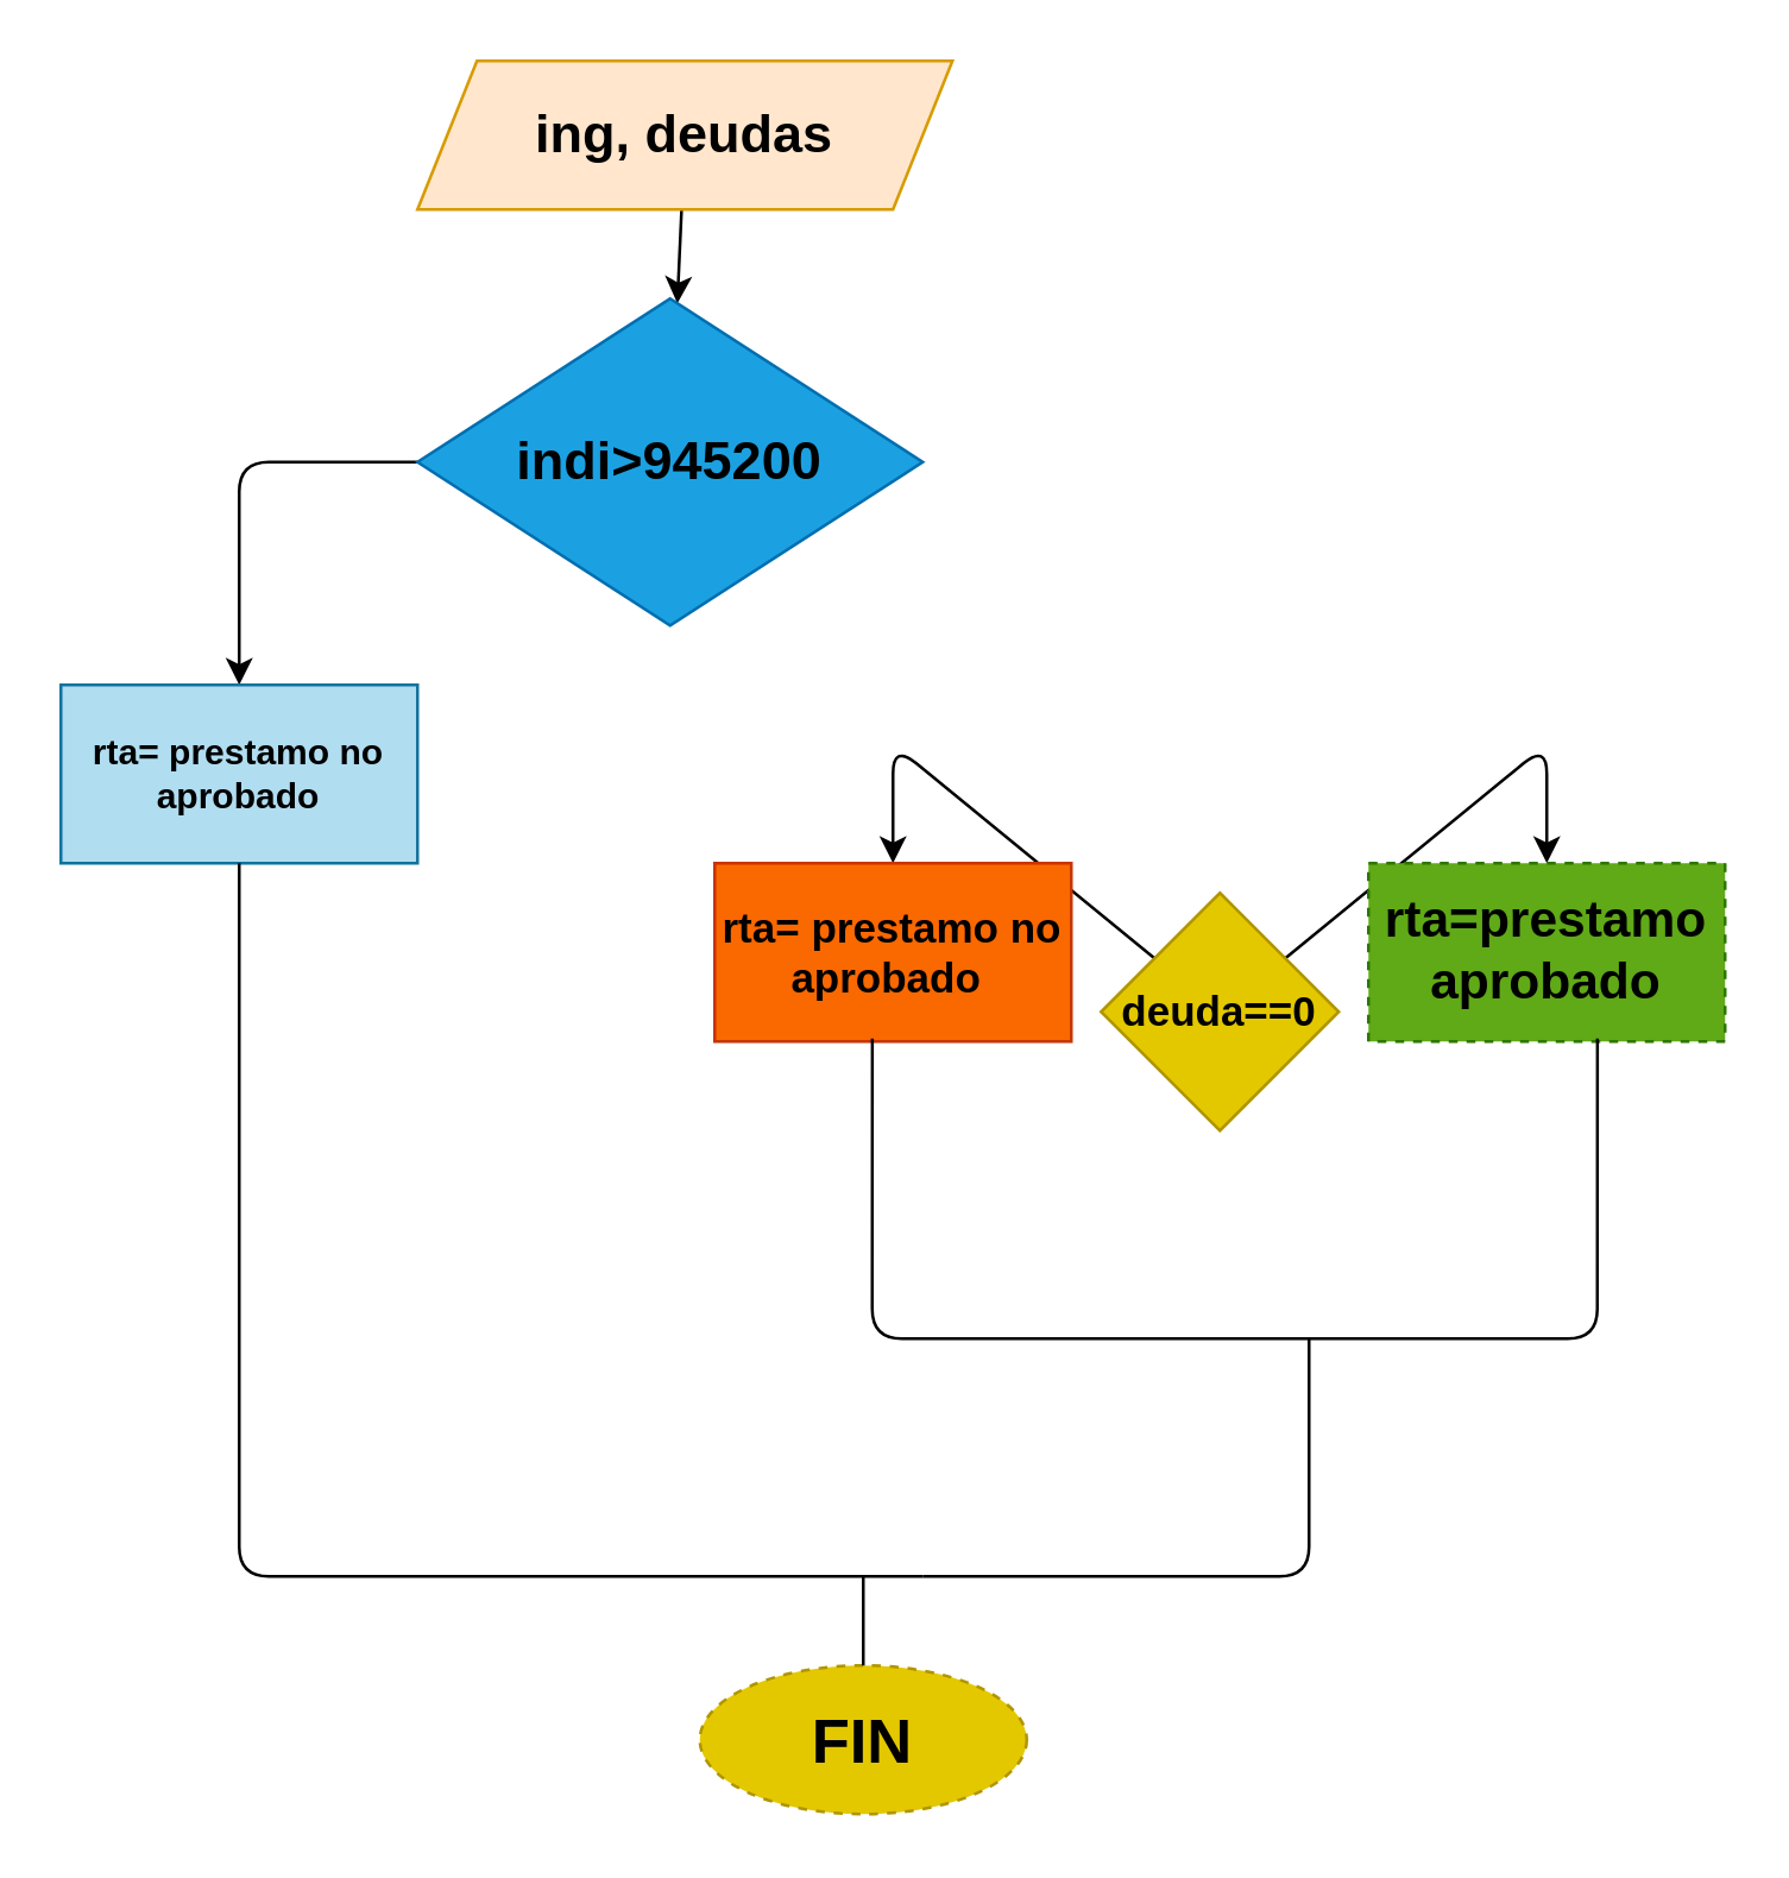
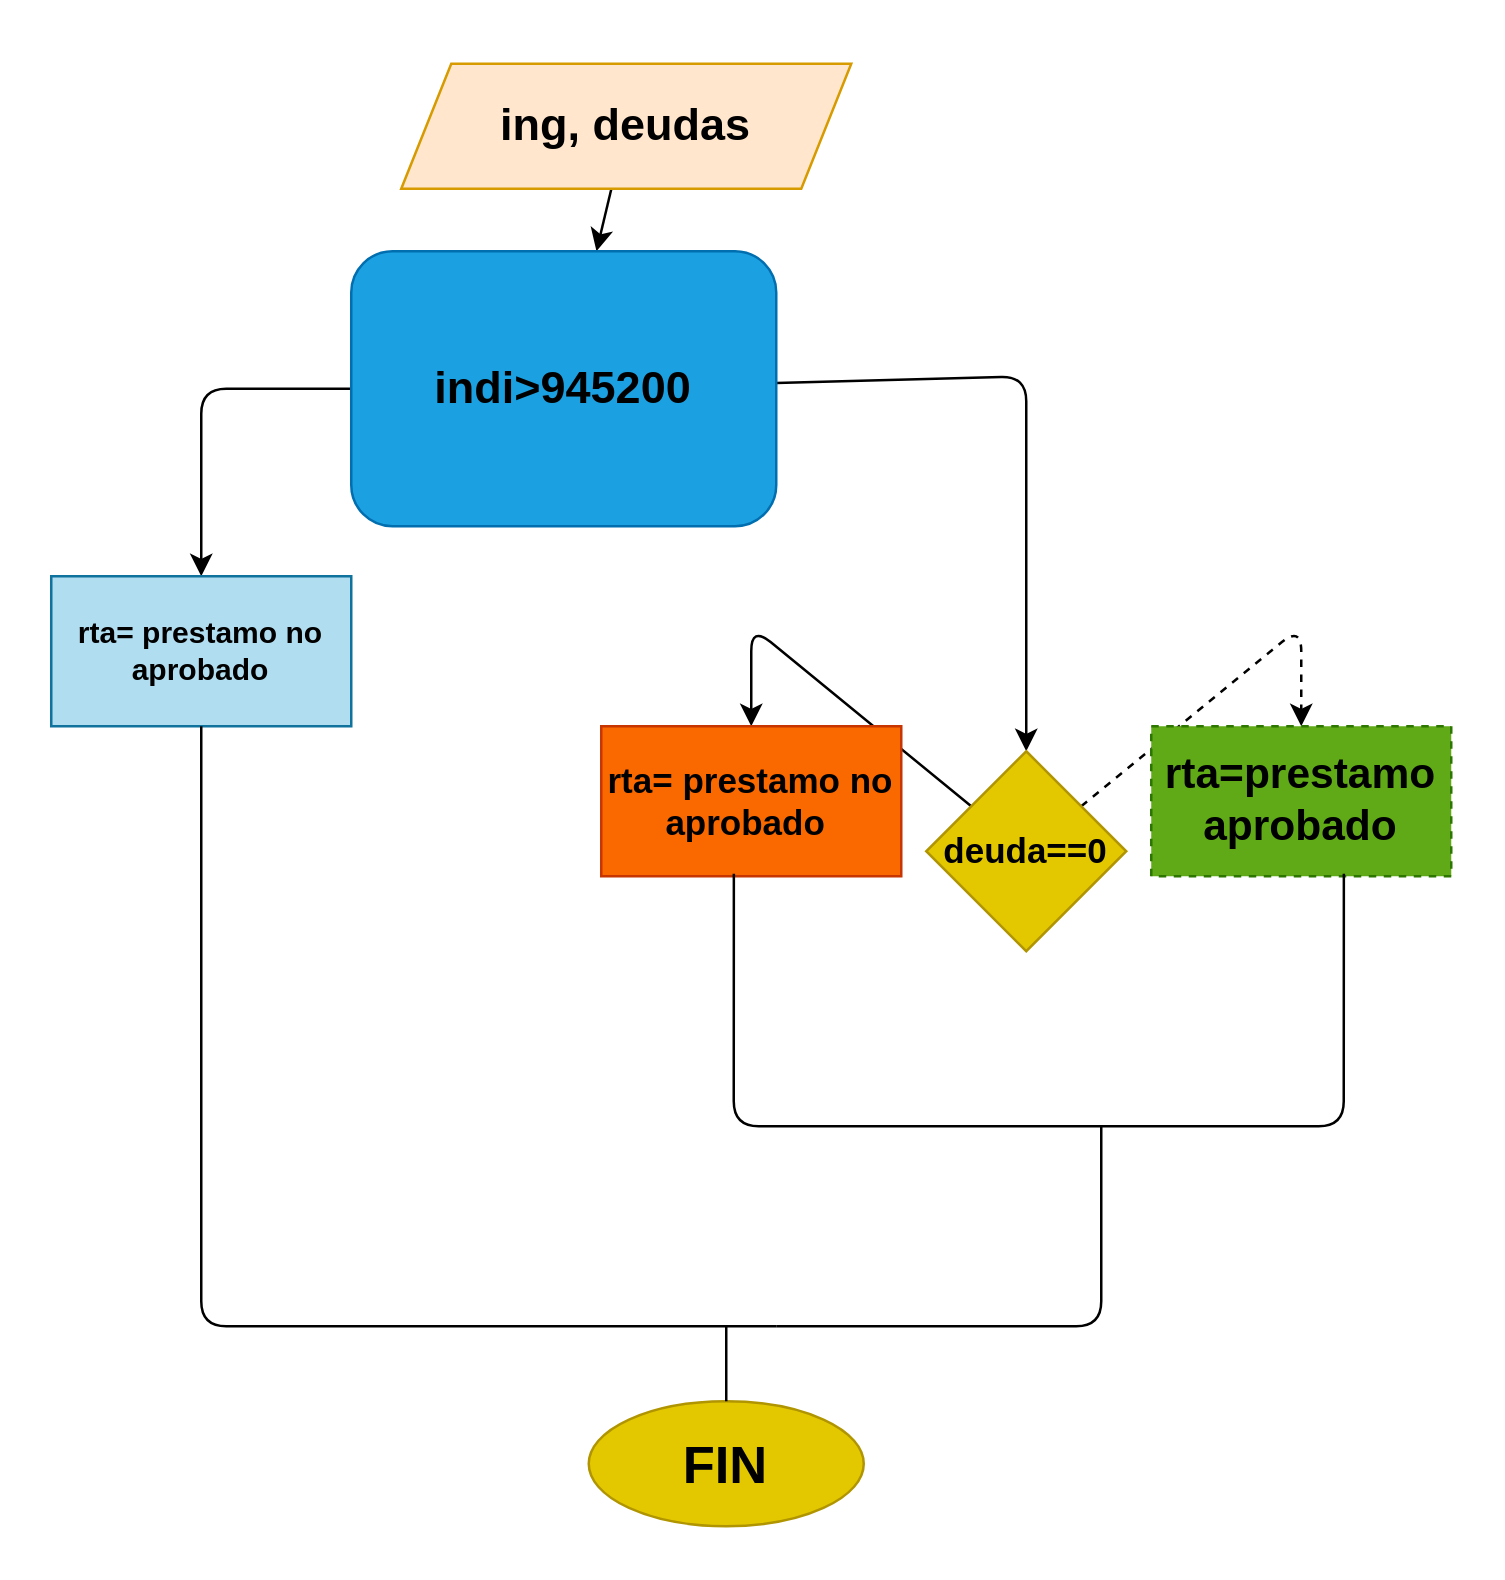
  <mxCell id="0" />
  <mxCell id="1" parent="0" />
  <mxCell id="2" value="" style="edgeStyle=none;html=1;fontSize=18;" parent="1" source="3" target="6" edge="1"><mxGeometry relative="1" as="geometry" /></mxCell>
- <mxCell id="3" value="&lt;font color=&quot;#000000&quot; style=&quot;font-size: 18px;&quot;&gt;&lt;b&gt;ing, deudas&lt;/b&gt;&lt;/font&gt;" style="shape=parallelogram;perimeter=parallelogramPerimeter;whiteSpace=wrap;html=1;fixedSize=1;fillColor=#ffe6cc;strokeColor=#d79b00;" parent="1" vertex="1"><mxGeometry x="140" y="20" width="180" height="50" as="geometry" /></mxCell>
+ <mxCell id="3" value="&lt;font color=&quot;#000000&quot; style=&quot;font-size: 18px;&quot;&gt;&lt;b&gt;ing, deudas&lt;/b&gt;&lt;/font&gt;" style="shape=parallelogram;perimeter=parallelogramPerimeter;whiteSpace=wrap;html=1;fixedSize=1;fillColor=#ffe6cc;strokeColor=#d79b00;" parent="1" vertex="1"><mxGeometry x="160" y="25" width="180" height="50" as="geometry" /></mxCell>
+ <mxCell id="4" value="" style="edgeStyle=none;html=1;fontSize=18;" parent="1" source="6" target="9" edge="1"><mxGeometry relative="1" as="geometry"><Array as="points"><mxPoint x="410" y="150" /></Array></mxGeometry></mxCell>
  <mxCell id="5" value="" style="edgeStyle=none;html=1;fontSize=18;" parent="1" source="6" target="13" edge="1"><mxGeometry relative="1" as="geometry"><Array as="points"><mxPoint x="80" y="155" /></Array></mxGeometry></mxCell>
- <mxCell id="6" value="&lt;b&gt;&lt;font color=&quot;#000000&quot; style=&quot;font-size: 18px;&quot;&gt;indi&amp;gt;945200&lt;/font&gt;&lt;/b&gt;" style="rhombus;whiteSpace=wrap;html=1;fillColor=#1ba1e2;fontColor=#ffffff;strokeColor=#006EAF;" parent="1" vertex="1"><mxGeometry x="140" y="100" width="170" height="110" as="geometry" /></mxCell>
+ <mxCell id="6" value="&lt;b&gt;&lt;font color=&quot;#000000&quot; style=&quot;font-size: 18px;&quot;&gt;indi&amp;gt;945200&lt;/font&gt;&lt;/b&gt;" style="whiteSpace=wrap;html=1;fillColor=#1ba1e2;fontColor=#ffffff;strokeColor=#006EAF;rounded=1;" parent="1" vertex="1"><mxGeometry x="140" y="100" width="170" height="110" as="geometry" /></mxCell>
  <mxCell id="7" value="" style="edgeStyle=none;html=1;fontSize=18;" parent="1" source="9" target="10" edge="1"><mxGeometry relative="1" as="geometry"><Array as="points"><mxPoint x="300" y="250" /></Array></mxGeometry></mxCell>
- <mxCell id="8" value="" style="edgeStyle=none;html=1;fontSize=18;" parent="1" source="9" target="11" edge="1"><mxGeometry relative="1" as="geometry"><Array as="points"><mxPoint x="520" y="250" /></Array></mxGeometry></mxCell>
+ <mxCell id="8" value="" style="edgeStyle=none;html=1;fontSize=18;dashed=1;" parent="1" source="9" target="11" edge="1"><mxGeometry relative="1" as="geometry"><Array as="points"><mxPoint x="520" y="250" /></Array></mxGeometry></mxCell>
  <mxCell id="9" value="&lt;b&gt;&lt;font style=&quot;font-size: 14px;&quot;&gt;deuda==0&lt;/font&gt;&lt;/b&gt;" style="rhombus;whiteSpace=wrap;html=1;fillColor=#e3c800;fontColor=#000000;strokeColor=#B09500;" parent="1" vertex="1"><mxGeometry x="370" y="300" width="80" height="80" as="geometry" /></mxCell>
  <mxCell id="10" value="&lt;b&gt;&lt;font style=&quot;font-size: 14px;&quot;&gt;rta= prestamo no aprobado&amp;nbsp;&lt;/font&gt;&lt;/b&gt;" style="whiteSpace=wrap;html=1;fillColor=#fa6800;fontColor=#000000;strokeColor=#C73500;" parent="1" vertex="1"><mxGeometry x="240" y="290" width="120" height="60" as="geometry" /></mxCell>
  <mxCell id="11" value="&lt;b&gt;&lt;font color=&quot;#000000&quot; style=&quot;font-size: 17px;&quot;&gt;rta=prestamo aprobado&lt;/font&gt;&lt;/b&gt;" style="whiteSpace=wrap;html=1;fillColor=#60a917;fontColor=#ffffff;strokeColor=#2D7600;dashed=1;" parent="1" vertex="1"><mxGeometry x="460" y="290" width="120" height="60" as="geometry" /></mxCell>
  <mxCell id="12" value="" style="endArrow=none;html=1;fontSize=18;exitX=0.442;exitY=0.983;exitDx=0;exitDy=0;exitPerimeter=0;entryX=0.642;entryY=0.983;entryDx=0;entryDy=0;entryPerimeter=0;" parent="1" source="10" target="11" edge="1"><mxGeometry width="50" height="50" relative="1" as="geometry"><mxPoint x="420" y="410" as="sourcePoint" /><mxPoint x="470" y="360" as="targetPoint" /><Array as="points"><mxPoint x="293" y="450" /><mxPoint x="410" y="450" /><mxPoint x="537" y="450" /></Array></mxGeometry></mxCell>
  <mxCell id="13" value="&lt;b&gt;&lt;font color=&quot;#000000&quot;&gt;rta= prestamo no aprobado&lt;/font&gt;&lt;/b&gt;" style="whiteSpace=wrap;html=1;fillColor=#b1ddf0;strokeColor=#10739e;" parent="1" vertex="1"><mxGeometry x="20" y="230" width="120" height="60" as="geometry" /></mxCell>
  <mxCell id="14" value="" style="endArrow=none;html=1;fontSize=18;entryX=0.5;entryY=1;entryDx=0;entryDy=0;" parent="1" target="13" edge="1"><mxGeometry width="50" height="50" relative="1" as="geometry"><mxPoint x="310" y="530" as="sourcePoint" /><mxPoint x="140" y="370" as="targetPoint" /><Array as="points"><mxPoint x="80" y="530" /></Array></mxGeometry></mxCell>
  <mxCell id="15" value="" style="endArrow=none;html=1;fontSize=18;" parent="1" edge="1"><mxGeometry width="50" height="50" relative="1" as="geometry"><mxPoint x="310" y="530" as="sourcePoint" /><mxPoint x="440" y="450" as="targetPoint" /><Array as="points"><mxPoint x="440" y="530" /></Array></mxGeometry></mxCell>
- <mxCell id="16" value="&lt;b&gt;&lt;font style=&quot;font-size: 21px;&quot;&gt;FIN&lt;/font&gt;&lt;/b&gt;" style="ellipse;whiteSpace=wrap;html=1;fontSize=18;fillColor=#e3c800;fontColor=#000000;strokeColor=#B09500;dashed=1;" parent="1" vertex="1"><mxGeometry x="235" y="560" width="110" height="50" as="geometry" /></mxCell>
+ <mxCell id="16" value="&lt;b&gt;&lt;font style=&quot;font-size: 21px;&quot;&gt;FIN&lt;/font&gt;&lt;/b&gt;" style="ellipse;whiteSpace=wrap;html=1;fontSize=18;fillColor=#e3c800;fontColor=#000000;strokeColor=#B09500;" parent="1" vertex="1"><mxGeometry x="235" y="560" width="110" height="50" as="geometry" /></mxCell>
  <mxCell id="17" value="" style="endArrow=none;html=1;fontSize=18;entryX=0.5;entryY=0;entryDx=0;entryDy=0;" parent="1" target="16" edge="1"><mxGeometry width="50" height="50" relative="1" as="geometry"><mxPoint x="290" y="530" as="sourcePoint" /><mxPoint x="310" y="400" as="targetPoint" /></mxGeometry></mxCell>
